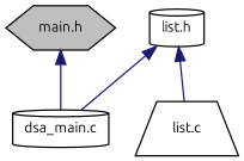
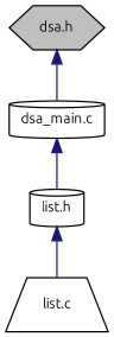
  digraph {
    fontname=Ubuntu
    node [color=black fillcolor=white fontname=Ubuntu fontsize=10 shape=cylinder style=filled]
    edge [color=midnightblue dir=back fontname=Ubuntu fontsize=10 labelfontname=Helvetica labelfontsize=10 style=solid]
-   n1 [fillcolor=grey75 fontcolor=black height=0.2 label="main.h" shape=hexagon width=0.4]
+   n1 [fillcolor=grey75 fontcolor=black height=0.2 label="dsa.h" shape=hexagon width=0.4]
    n2 [height=0.2 label="dsa_main.c" width=0.4]
    n3 [height=0.2 label="list.h" width=0.4]
    n4 [height=0.2 label="list.c" shape=trapezium width=0.4]
    n1 -> n2
-   n3 -> n2
+   n2 -> n3
    n3 -> n4
  }
